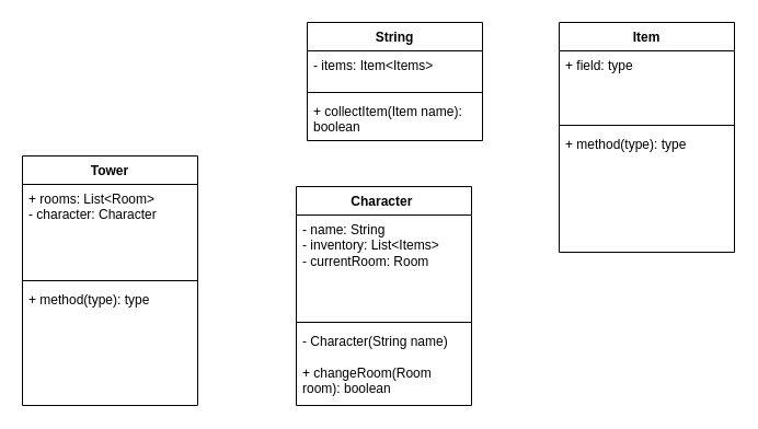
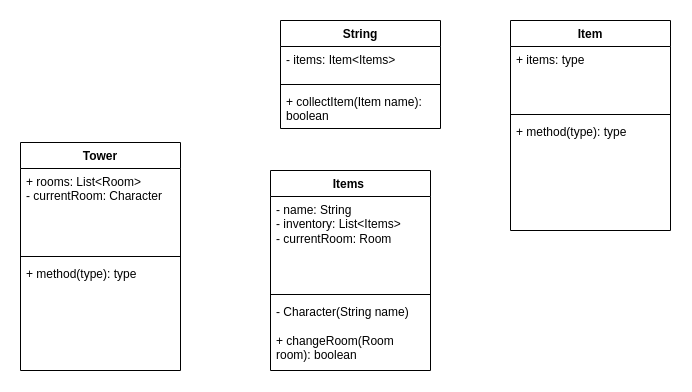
  <mxCell id="0" />
  <mxCell id="1" parent="0" />
  <mxCell id="2" value="Tower" style="swimlane;fontStyle=1;align=center;verticalAlign=top;childLayout=stackLayout;horizontal=1;startSize=26;horizontalStack=0;resizeParent=1;resizeParentMax=0;resizeLast=0;collapsible=1;marginBottom=0;whiteSpace=wrap;html=1;" parent="1" vertex="1"><mxGeometry x="20" y="142" width="160" height="228" as="geometry" /></mxCell>
- <mxCell id="3" value="+ rooms: List&amp;lt;Room&amp;gt;&amp;nbsp;&lt;div&gt;- character: Character&amp;nbsp;&lt;/div&gt;" style="text;strokeColor=none;fillColor=none;align=left;verticalAlign=top;spacingLeft=4;spacingRight=4;overflow=hidden;rotatable=0;points=[[0,0.5],[1,0.5]];portConstraint=eastwest;whiteSpace=wrap;html=1;" parent="2" vertex="1"><mxGeometry y="26" width="160" height="84" as="geometry" /></mxCell>
+ <mxCell id="3" value="+ rooms: List&amp;lt;Room&amp;gt;&amp;nbsp;&lt;div&gt;- currentRoom: Character&amp;nbsp;&lt;/div&gt;" style="text;strokeColor=none;fillColor=none;align=left;verticalAlign=top;spacingLeft=4;spacingRight=4;overflow=hidden;rotatable=0;points=[[0,0.5],[1,0.5]];portConstraint=eastwest;whiteSpace=wrap;html=1;" parent="2" vertex="1"><mxGeometry y="26" width="160" height="84" as="geometry" /></mxCell>
  <mxCell id="4" value="" style="line;strokeWidth=1;fillColor=none;align=left;verticalAlign=middle;spacingTop=-1;spacingLeft=3;spacingRight=3;rotatable=0;labelPosition=right;points=[];portConstraint=eastwest;strokeColor=inherit;" parent="2" vertex="1"><mxGeometry y="110" width="160" height="8" as="geometry" /></mxCell>
  <mxCell id="5" value="+ method(type): type" style="text;strokeColor=none;fillColor=none;align=left;verticalAlign=top;spacingLeft=4;spacingRight=4;overflow=hidden;rotatable=0;points=[[0,0.5],[1,0.5]];portConstraint=eastwest;whiteSpace=wrap;html=1;" parent="2" vertex="1"><mxGeometry y="118" width="160" height="110" as="geometry" /></mxCell>
  <mxCell id="6" value="String" style="swimlane;fontStyle=1;align=center;verticalAlign=top;childLayout=stackLayout;horizontal=1;startSize=26;horizontalStack=0;resizeParent=1;resizeParentMax=0;resizeLast=0;collapsible=1;marginBottom=0;whiteSpace=wrap;html=1;" parent="1" vertex="1"><mxGeometry x="280" y="20" width="160" height="108" as="geometry" /></mxCell>
  <mxCell id="7" value="- items: Item&amp;lt;Items&amp;gt;&amp;nbsp;" style="text;strokeColor=none;fillColor=none;align=left;verticalAlign=top;spacingLeft=4;spacingRight=4;overflow=hidden;rotatable=0;points=[[0,0.5],[1,0.5]];portConstraint=eastwest;whiteSpace=wrap;html=1;" parent="6" vertex="1"><mxGeometry y="26" width="160" height="34" as="geometry" /></mxCell>
  <mxCell id="8" value="" style="line;strokeWidth=1;fillColor=none;align=left;verticalAlign=middle;spacingTop=-1;spacingLeft=3;spacingRight=3;rotatable=0;labelPosition=right;points=[];portConstraint=eastwest;strokeColor=inherit;" parent="6" vertex="1"><mxGeometry y="60" width="160" height="8" as="geometry" /></mxCell>
  <mxCell id="9" value="+ collectItem(Item name): boolean&amp;nbsp;" style="text;strokeColor=none;fillColor=none;align=left;verticalAlign=top;spacingLeft=4;spacingRight=4;overflow=hidden;rotatable=0;points=[[0,0.5],[1,0.5]];portConstraint=eastwest;whiteSpace=wrap;html=1;" parent="6" vertex="1"><mxGeometry y="68" width="160" height="40" as="geometry" /></mxCell>
- <mxCell id="10" value="Character&amp;nbsp;" style="swimlane;fontStyle=1;align=center;verticalAlign=top;childLayout=stackLayout;horizontal=1;startSize=26;horizontalStack=0;resizeParent=1;resizeParentMax=0;resizeLast=0;collapsible=1;marginBottom=0;whiteSpace=wrap;html=1;" parent="1" vertex="1"><mxGeometry x="270" y="170" width="160" height="200" as="geometry" /></mxCell>
+ <mxCell id="10" value="Items&amp;nbsp;" style="swimlane;fontStyle=1;align=center;verticalAlign=top;childLayout=stackLayout;horizontal=1;startSize=26;horizontalStack=0;resizeParent=1;resizeParentMax=0;resizeLast=0;collapsible=1;marginBottom=0;whiteSpace=wrap;html=1;" parent="1" vertex="1"><mxGeometry x="270" y="170" width="160" height="200" as="geometry" /></mxCell>
  <mxCell id="11" value="- name: String&lt;div&gt;- inventory: List&amp;lt;Items&amp;gt;&amp;nbsp;&lt;/div&gt;&lt;div&gt;- currentRoom: Room&lt;/div&gt;" style="text;strokeColor=none;fillColor=none;align=left;verticalAlign=top;spacingLeft=4;spacingRight=4;overflow=hidden;rotatable=0;points=[[0,0.5],[1,0.5]];portConstraint=eastwest;whiteSpace=wrap;html=1;" parent="10" vertex="1"><mxGeometry y="26" width="160" height="94" as="geometry" /></mxCell>
  <mxCell id="12" value="" style="line;strokeWidth=1;fillColor=none;align=left;verticalAlign=middle;spacingTop=-1;spacingLeft=3;spacingRight=3;rotatable=0;labelPosition=right;points=[];portConstraint=eastwest;strokeColor=inherit;" parent="10" vertex="1"><mxGeometry y="120" width="160" height="8" as="geometry" /></mxCell>
  <mxCell id="13" value="&lt;div&gt;- Character(String name)&lt;/div&gt;&lt;div&gt;&lt;br&gt;&lt;/div&gt;+ changeRoom(Room room): boolean&amp;nbsp;" style="text;strokeColor=none;fillColor=none;align=left;verticalAlign=top;spacingLeft=4;spacingRight=4;overflow=hidden;rotatable=0;points=[[0,0.5],[1,0.5]];portConstraint=eastwest;whiteSpace=wrap;html=1;" parent="10" vertex="1"><mxGeometry y="128" width="160" height="72" as="geometry" /></mxCell>
  <mxCell id="14" value="Item" style="swimlane;fontStyle=1;align=center;verticalAlign=top;childLayout=stackLayout;horizontal=1;startSize=26;horizontalStack=0;resizeParent=1;resizeParentMax=0;resizeLast=0;collapsible=1;marginBottom=0;whiteSpace=wrap;html=1;" parent="1" vertex="1"><mxGeometry x="510" y="20" width="160" height="210" as="geometry" /></mxCell>
- <mxCell id="15" value="+ field: type" style="text;strokeColor=none;fillColor=none;align=left;verticalAlign=top;spacingLeft=4;spacingRight=4;overflow=hidden;rotatable=0;points=[[0,0.5],[1,0.5]];portConstraint=eastwest;whiteSpace=wrap;html=1;" parent="14" vertex="1"><mxGeometry y="26" width="160" height="64" as="geometry" /></mxCell>
+ <mxCell id="15" value="+ items: type" style="text;strokeColor=none;fillColor=none;align=left;verticalAlign=top;spacingLeft=4;spacingRight=4;overflow=hidden;rotatable=0;points=[[0,0.5],[1,0.5]];portConstraint=eastwest;whiteSpace=wrap;html=1;" parent="14" vertex="1"><mxGeometry y="26" width="160" height="64" as="geometry" /></mxCell>
  <mxCell id="16" value="" style="line;strokeWidth=1;fillColor=none;align=left;verticalAlign=middle;spacingTop=-1;spacingLeft=3;spacingRight=3;rotatable=0;labelPosition=right;points=[];portConstraint=eastwest;strokeColor=inherit;" parent="14" vertex="1"><mxGeometry y="90" width="160" height="8" as="geometry" /></mxCell>
  <mxCell id="17" value="+ method(type): type" style="text;strokeColor=none;fillColor=none;align=left;verticalAlign=top;spacingLeft=4;spacingRight=4;overflow=hidden;rotatable=0;points=[[0,0.5],[1,0.5]];portConstraint=eastwest;whiteSpace=wrap;html=1;" parent="14" vertex="1"><mxGeometry y="98" width="160" height="112" as="geometry" /></mxCell>
